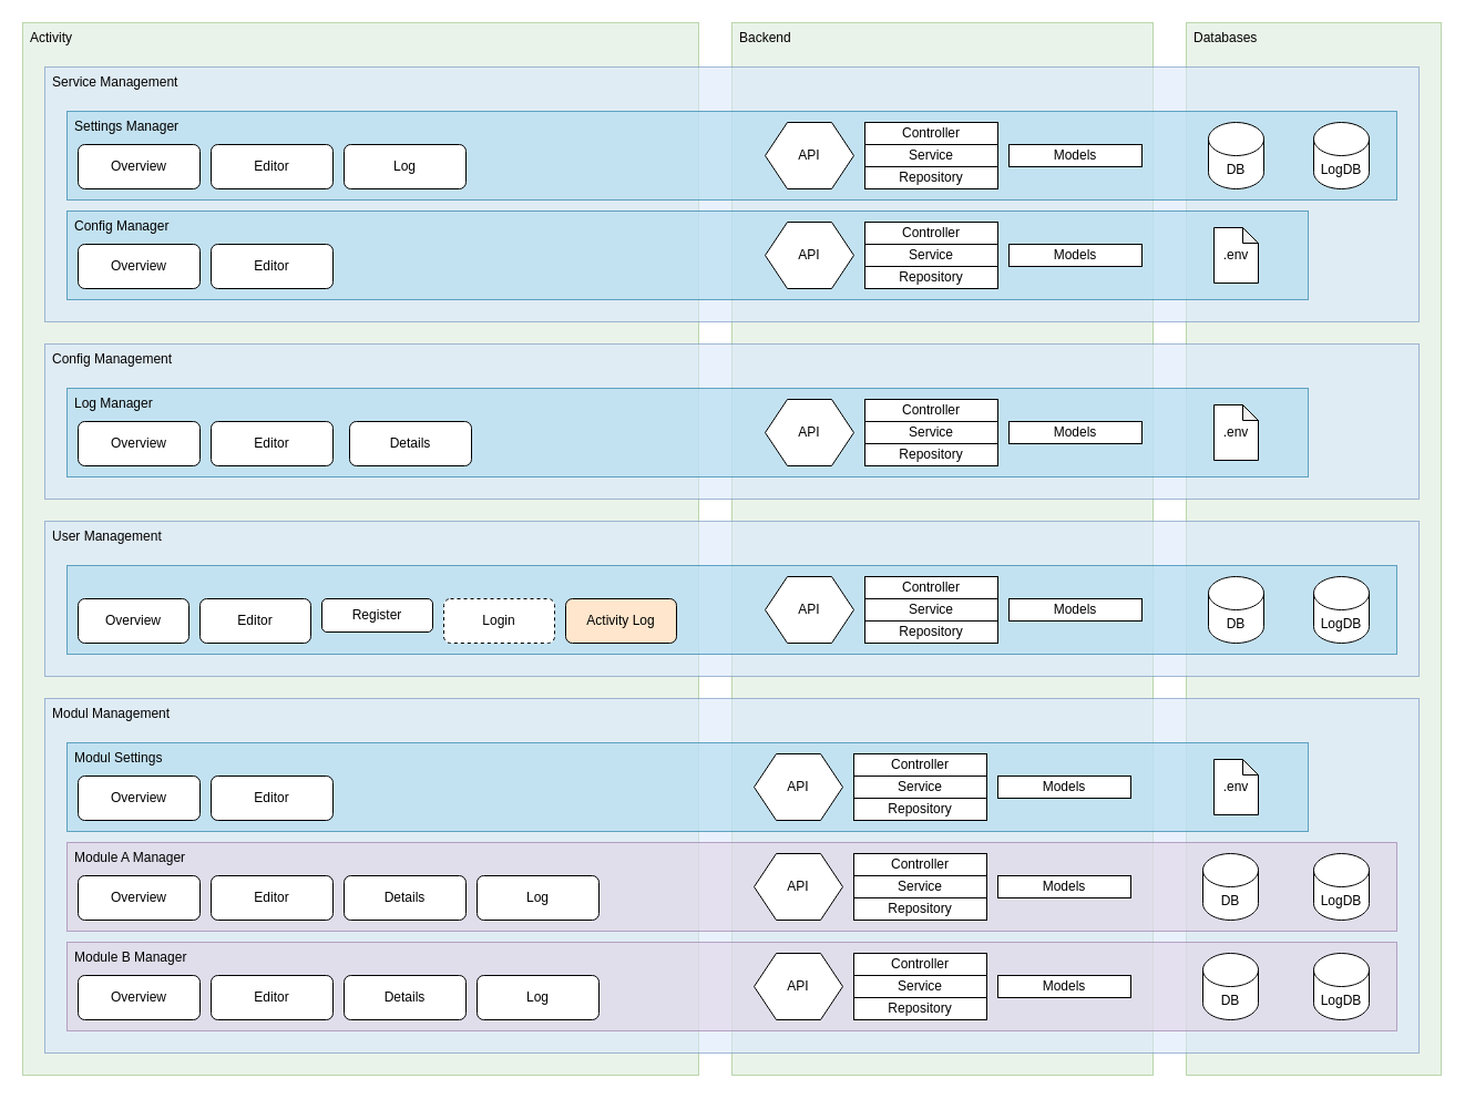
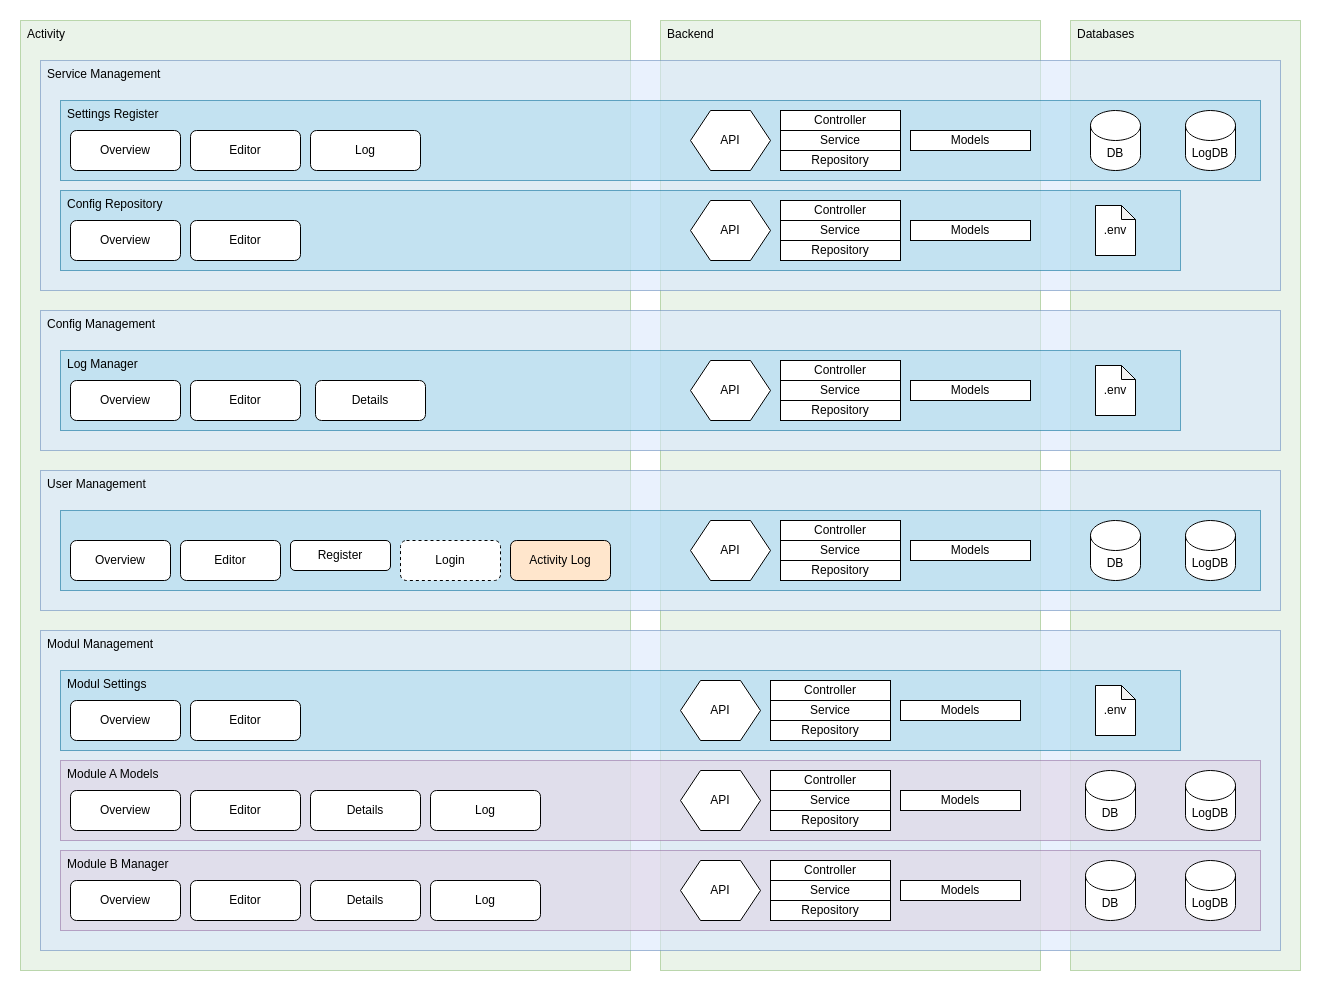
  <mxCell id="0" />
  <mxCell id="1" parent="0" />
  <mxCell id="2" value="Databases" style="rounded=0;whiteSpace=wrap;html=1;align=left;verticalAlign=top;spacingLeft=5;fillColor=#d5e8d4;strokeColor=#82b366;opacity=50;" vertex="1" parent="1"><mxGeometry x="1070" y="20" width="230" height="950" as="geometry" /></mxCell>
  <mxCell id="3" value="Backend" style="rounded=0;whiteSpace=wrap;html=1;align=left;verticalAlign=top;spacingLeft=5;fillColor=#d5e8d4;strokeColor=#82b366;opacity=50;" parent="1" vertex="1"><mxGeometry x="660" y="20" width="380" height="950" as="geometry" /></mxCell>
  <mxCell id="4" value="Activity" style="rounded=0;whiteSpace=wrap;html=1;align=left;verticalAlign=top;spacingLeft=5;fillColor=#d5e8d4;strokeColor=#82b366;opacity=50;" parent="1" vertex="1"><mxGeometry x="20" y="20" width="610" height="950" as="geometry" /></mxCell>
  <mxCell id="5" value="Config Management" style="rounded=0;whiteSpace=wrap;html=1;align=left;verticalAlign=top;spacingLeft=5;fillColor=#dae8fc;strokeColor=#6c8ebf;opacity=60;" vertex="1" parent="1"><mxGeometry x="40" y="310" width="1240" height="140" as="geometry" /></mxCell>
  <mxCell id="6" value="Log Manager" style="rounded=0;whiteSpace=wrap;html=1;align=left;verticalAlign=top;spacingLeft=5;fillColor=#b1ddf0;strokeColor=#10739e;opacity=60;" vertex="1" parent="1"><mxGeometry x="60" y="350" width="1120" height="80" as="geometry" /></mxCell>
  <mxCell id="7" value="Modul Management" style="rounded=0;whiteSpace=wrap;html=1;align=left;verticalAlign=top;spacingLeft=5;fillColor=#dae8fc;strokeColor=#6c8ebf;opacity=60;" parent="1" vertex="1"><mxGeometry x="40" y="630" width="1240" height="320" as="geometry" /></mxCell>
  <mxCell id="8" value="Modul Settings" style="rounded=0;whiteSpace=wrap;html=1;align=left;verticalAlign=top;spacingLeft=5;fillColor=#b1ddf0;strokeColor=#10739e;opacity=60;" parent="1" vertex="1"><mxGeometry x="60" y="670" width="1120" height="80" as="geometry" /></mxCell>
  <mxCell id="9" value="User Management" style="rounded=0;whiteSpace=wrap;html=1;align=left;verticalAlign=top;spacingLeft=5;fillColor=#dae8fc;strokeColor=#6c8ebf;opacity=60;" parent="1" vertex="1"><mxGeometry x="40" y="470" width="1240" height="140" as="geometry" /></mxCell>
  <mxCell id="10" value="Service Management" style="rounded=0;whiteSpace=wrap;html=1;align=left;verticalAlign=top;spacingLeft=5;fillColor=#dae8fc;strokeColor=#6c8ebf;opacity=60;" parent="1" vertex="1"><mxGeometry x="40" y="60" width="1240" height="230" as="geometry" /></mxCell>
- <mxCell id="11" value="Settings Manager" style="rounded=0;whiteSpace=wrap;html=1;align=left;verticalAlign=top;spacingLeft=5;fillColor=#b1ddf0;strokeColor=#10739e;opacity=60;" parent="1" vertex="1"><mxGeometry x="60" y="100" width="1200" height="80" as="geometry" /></mxCell>
- <mxCell id="12" value="Config Manager" style="rounded=0;whiteSpace=wrap;html=1;align=left;verticalAlign=top;spacingLeft=5;fillColor=#b1ddf0;strokeColor=#10739e;opacity=60;" parent="1" vertex="1"><mxGeometry x="60" y="190" width="1120" height="80" as="geometry" /></mxCell>
+ <mxCell id="11" value="Settings Register" style="rounded=0;whiteSpace=wrap;html=1;align=left;verticalAlign=top;spacingLeft=5;fillColor=#b1ddf0;strokeColor=#10739e;opacity=60;" parent="1" vertex="1"><mxGeometry x="60" y="100" width="1200" height="80" as="geometry" /></mxCell>
+ <mxCell id="12" value="Config Repository" style="rounded=0;whiteSpace=wrap;html=1;align=left;verticalAlign=top;spacingLeft=5;fillColor=#b1ddf0;strokeColor=#10739e;opacity=60;" parent="1" vertex="1"><mxGeometry x="60" y="190" width="1120" height="80" as="geometry" /></mxCell>
  <mxCell id="13" value="Overview" style="rounded=1;whiteSpace=wrap;html=1;" parent="1" vertex="1"><mxGeometry x="70" y="130" width="110" height="40" as="geometry" /></mxCell>
  <mxCell id="14" value="Editor" style="rounded=1;whiteSpace=wrap;html=1;" parent="1" vertex="1"><mxGeometry x="190" y="130" width="110" height="40" as="geometry" /></mxCell>
  <mxCell id="15" value="" style="rounded=0;whiteSpace=wrap;html=1;align=left;verticalAlign=top;spacingLeft=5;fillColor=#b1ddf0;strokeColor=#10739e;opacity=60;" parent="1" vertex="1"><mxGeometry x="60" y="510" width="1200" height="80" as="geometry" /></mxCell>
  <mxCell id="16" value="Overview" style="rounded=1;whiteSpace=wrap;html=1;" parent="1" vertex="1"><mxGeometry x="70" y="220" width="110" height="40" as="geometry" /></mxCell>
  <mxCell id="17" value="Editor" style="rounded=1;whiteSpace=wrap;html=1;" parent="1" vertex="1"><mxGeometry x="190" y="220" width="110" height="40" as="geometry" /></mxCell>
  <mxCell id="18" value="Overview" style="rounded=1;whiteSpace=wrap;html=1;" parent="1" vertex="1"><mxGeometry x="70" y="540" width="100" height="40" as="geometry" /></mxCell>
  <mxCell id="19" value="Editor" style="rounded=1;whiteSpace=wrap;html=1;" parent="1" vertex="1"><mxGeometry x="180" y="540" width="100" height="40" as="geometry" /></mxCell>
  <mxCell id="20" value="Register" style="rounded=1;whiteSpace=wrap;html=1;" parent="1" vertex="1"><mxGeometry x="290" y="540" width="100" height="30" as="geometry" /></mxCell>
  <mxCell id="21" value="Login" style="rounded=1;whiteSpace=wrap;html=1;dashed=1;" parent="1" vertex="1"><mxGeometry x="400" y="540" width="100" height="40" as="geometry" /></mxCell>
- <mxCell id="22" value="Module A Manager" style="rounded=0;whiteSpace=wrap;html=1;align=left;verticalAlign=top;spacingLeft=5;fillColor=#e1d5e7;strokeColor=#9673a6;opacity=60;" parent="1" vertex="1"><mxGeometry x="60" y="760" width="1200" height="80" as="geometry" /></mxCell>
+ <mxCell id="22" value="Module A Models" style="rounded=0;whiteSpace=wrap;html=1;align=left;verticalAlign=top;spacingLeft=5;fillColor=#e1d5e7;strokeColor=#9673a6;opacity=60;" parent="1" vertex="1"><mxGeometry x="60" y="760" width="1200" height="80" as="geometry" /></mxCell>
  <mxCell id="23" value="Module B Manager" style="rounded=0;whiteSpace=wrap;html=1;align=left;verticalAlign=top;spacingLeft=5;fillColor=#e1d5e7;strokeColor=#9673a6;opacity=60;" parent="1" vertex="1"><mxGeometry x="60" y="850" width="1200" height="80" as="geometry" /></mxCell>
  <mxCell id="24" value="Models" style="rounded=0;whiteSpace=wrap;html=1;" parent="1" vertex="1"><mxGeometry x="900" y="700" width="120" height="20" as="geometry" /></mxCell>
  <mxCell id="25" value="Controller" style="rounded=0;whiteSpace=wrap;html=1;" parent="1" vertex="1"><mxGeometry x="770" y="680" width="120" height="20" as="geometry" /></mxCell>
  <mxCell id="26" value="Repository" style="rounded=0;whiteSpace=wrap;html=1;" parent="1" vertex="1"><mxGeometry x="770" y="720" width="120" height="20" as="geometry" /></mxCell>
  <mxCell id="27" value="Overview" style="rounded=1;whiteSpace=wrap;html=1;" parent="1" vertex="1"><mxGeometry x="70" y="700" width="110" height="40" as="geometry" /></mxCell>
  <mxCell id="28" value="Editor" style="rounded=1;whiteSpace=wrap;html=1;" parent="1" vertex="1"><mxGeometry x="190" y="700" width="110" height="40" as="geometry" /></mxCell>
  <mxCell id="29" value="API" style="shape=hexagon;perimeter=hexagonPerimeter2;whiteSpace=wrap;html=1;fixedSize=1;" parent="1" vertex="1"><mxGeometry x="680" y="680" width="80" height="60" as="geometry" /></mxCell>
  <mxCell id="30" value="Service" style="rounded=0;whiteSpace=wrap;html=1;" parent="1" vertex="1"><mxGeometry x="770" y="700" width="120" height="20" as="geometry" /></mxCell>
  <mxCell id="31" value="Models" style="rounded=0;whiteSpace=wrap;html=1;" parent="1" vertex="1"><mxGeometry x="910" y="540" width="120" height="20" as="geometry" /></mxCell>
  <mxCell id="32" value="Controller" style="rounded=0;whiteSpace=wrap;html=1;" parent="1" vertex="1"><mxGeometry x="780" y="520" width="120" height="20" as="geometry" /></mxCell>
  <mxCell id="33" value="Repository" style="rounded=0;whiteSpace=wrap;html=1;" parent="1" vertex="1"><mxGeometry x="780" y="560" width="120" height="20" as="geometry" /></mxCell>
  <mxCell id="34" value="API" style="shape=hexagon;perimeter=hexagonPerimeter2;whiteSpace=wrap;html=1;fixedSize=1;" parent="1" vertex="1"><mxGeometry x="690" y="520" width="80" height="60" as="geometry" /></mxCell>
  <mxCell id="35" value="Service" style="rounded=0;whiteSpace=wrap;html=1;" parent="1" vertex="1"><mxGeometry x="780" y="540" width="120" height="20" as="geometry" /></mxCell>
  <mxCell id="36" value="Models" style="rounded=0;whiteSpace=wrap;html=1;" parent="1" vertex="1"><mxGeometry x="910" y="220" width="120" height="20" as="geometry" /></mxCell>
  <mxCell id="37" value="Controller" style="rounded=0;whiteSpace=wrap;html=1;" parent="1" vertex="1"><mxGeometry x="780" y="200" width="120" height="20" as="geometry" /></mxCell>
  <mxCell id="38" value="Repository" style="rounded=0;whiteSpace=wrap;html=1;" parent="1" vertex="1"><mxGeometry x="780" y="240" width="120" height="20" as="geometry" /></mxCell>
  <mxCell id="39" value="API" style="shape=hexagon;perimeter=hexagonPerimeter2;whiteSpace=wrap;html=1;fixedSize=1;" parent="1" vertex="1"><mxGeometry x="690" y="200" width="80" height="60" as="geometry" /></mxCell>
  <mxCell id="40" value="Service" style="rounded=0;whiteSpace=wrap;html=1;" parent="1" vertex="1"><mxGeometry x="780" y="220" width="120" height="20" as="geometry" /></mxCell>
  <mxCell id="41" value="Models" style="rounded=0;whiteSpace=wrap;html=1;" parent="1" vertex="1"><mxGeometry x="910" y="130" width="120" height="20" as="geometry" /></mxCell>
  <mxCell id="42" value="Controller" style="rounded=0;whiteSpace=wrap;html=1;" parent="1" vertex="1"><mxGeometry x="780" y="110" width="120" height="20" as="geometry" /></mxCell>
  <mxCell id="43" value="Repository" style="rounded=0;whiteSpace=wrap;html=1;" parent="1" vertex="1"><mxGeometry x="780" y="150" width="120" height="20" as="geometry" /></mxCell>
  <mxCell id="44" value="API" style="shape=hexagon;perimeter=hexagonPerimeter2;whiteSpace=wrap;html=1;fixedSize=1;" parent="1" vertex="1"><mxGeometry x="690" y="110" width="80" height="60" as="geometry" /></mxCell>
  <mxCell id="45" value="Service" style="rounded=0;whiteSpace=wrap;html=1;" parent="1" vertex="1"><mxGeometry x="780" y="130" width="120" height="20" as="geometry" /></mxCell>
  <mxCell id="46" value="Models" style="rounded=0;whiteSpace=wrap;html=1;" parent="1" vertex="1"><mxGeometry x="900" y="790" width="120" height="20" as="geometry" /></mxCell>
  <mxCell id="47" value="DB" style="shape=cylinder3;whiteSpace=wrap;html=1;boundedLbl=1;backgroundOutline=1;size=15;" parent="1" vertex="1"><mxGeometry x="1085" y="770" width="50" height="60" as="geometry" /></mxCell>
  <mxCell id="48" value="Controller" style="rounded=0;whiteSpace=wrap;html=1;" parent="1" vertex="1"><mxGeometry x="770" y="770" width="120" height="20" as="geometry" /></mxCell>
  <mxCell id="49" value="Repository" style="rounded=0;whiteSpace=wrap;html=1;" parent="1" vertex="1"><mxGeometry x="770" y="810" width="120" height="20" as="geometry" /></mxCell>
  <mxCell id="50" value="API" style="shape=hexagon;perimeter=hexagonPerimeter2;whiteSpace=wrap;html=1;fixedSize=1;" parent="1" vertex="1"><mxGeometry x="680" y="770" width="80" height="60" as="geometry" /></mxCell>
  <mxCell id="51" value="Service" style="rounded=0;whiteSpace=wrap;html=1;" parent="1" vertex="1"><mxGeometry x="770" y="790" width="120" height="20" as="geometry" /></mxCell>
  <mxCell id="52" value="Models" style="rounded=0;whiteSpace=wrap;html=1;" parent="1" vertex="1"><mxGeometry x="900" y="880" width="120" height="20" as="geometry" /></mxCell>
  <mxCell id="53" value="DB" style="shape=cylinder3;whiteSpace=wrap;html=1;boundedLbl=1;backgroundOutline=1;size=15;" parent="1" vertex="1"><mxGeometry x="1085" y="860" width="50" height="60" as="geometry" /></mxCell>
  <mxCell id="54" value="Controller" style="rounded=0;whiteSpace=wrap;html=1;" parent="1" vertex="1"><mxGeometry x="770" y="860" width="120" height="20" as="geometry" /></mxCell>
  <mxCell id="55" value="Repository" style="rounded=0;whiteSpace=wrap;html=1;" parent="1" vertex="1"><mxGeometry x="770" y="900" width="120" height="20" as="geometry" /></mxCell>
  <mxCell id="56" value="API" style="shape=hexagon;perimeter=hexagonPerimeter2;whiteSpace=wrap;html=1;fixedSize=1;" parent="1" vertex="1"><mxGeometry x="680" y="860" width="80" height="60" as="geometry" /></mxCell>
  <mxCell id="57" value="Service" style="rounded=0;whiteSpace=wrap;html=1;" parent="1" vertex="1"><mxGeometry x="770" y="880" width="120" height="20" as="geometry" /></mxCell>
  <mxCell id="58" value="DB" style="shape=cylinder3;whiteSpace=wrap;html=1;boundedLbl=1;backgroundOutline=1;size=15;" parent="1" vertex="1"><mxGeometry x="1090" y="110" width="50" height="60" as="geometry" /></mxCell>
  <mxCell id="59" value="DB" style="shape=cylinder3;whiteSpace=wrap;html=1;boundedLbl=1;backgroundOutline=1;size=15;" parent="1" vertex="1"><mxGeometry x="1090" y="520" width="50" height="60" as="geometry" /></mxCell>
  <mxCell id="60" value=".env" style="shape=note;whiteSpace=wrap;html=1;backgroundOutline=1;darkOpacity=0.05;size=14;" parent="1" vertex="1"><mxGeometry x="1095" y="685" width="40" height="50" as="geometry" /></mxCell>
  <mxCell id="61" value="Log" style="rounded=1;whiteSpace=wrap;html=1;" parent="1" vertex="1"><mxGeometry x="310" y="130" width="110" height="40" as="geometry" /></mxCell>
  <mxCell id="62" value="Details" style="rounded=1;whiteSpace=wrap;html=1;" parent="1" vertex="1"><mxGeometry x="310" y="790" width="110" height="40" as="geometry" /></mxCell>
  <mxCell id="63" value="Overview" style="rounded=1;whiteSpace=wrap;html=1;" parent="1" vertex="1"><mxGeometry x="70" y="790" width="110" height="40" as="geometry" /></mxCell>
  <mxCell id="64" value="Editor" style="rounded=1;whiteSpace=wrap;html=1;" parent="1" vertex="1"><mxGeometry x="190" y="790" width="110" height="40" as="geometry" /></mxCell>
  <mxCell id="65" value="Details" style="rounded=1;whiteSpace=wrap;html=1;" parent="1" vertex="1"><mxGeometry x="310" y="880" width="110" height="40" as="geometry" /></mxCell>
  <mxCell id="66" value="Overview" style="rounded=1;whiteSpace=wrap;html=1;" parent="1" vertex="1"><mxGeometry x="70" y="880" width="110" height="40" as="geometry" /></mxCell>
  <mxCell id="67" value="Editor" style="rounded=1;whiteSpace=wrap;html=1;" parent="1" vertex="1"><mxGeometry x="190" y="880" width="110" height="40" as="geometry" /></mxCell>
  <mxCell id="68" value="Activity Log" style="rounded=1;whiteSpace=wrap;html=1;fillColor=#ffe6cc;" parent="1" vertex="1"><mxGeometry x="510" y="540" width="100" height="40" as="geometry" /></mxCell>
  <mxCell id="69" value="LogDB" style="shape=cylinder3;whiteSpace=wrap;html=1;boundedLbl=1;backgroundOutline=1;size=15;" parent="1" vertex="1"><mxGeometry x="1185" y="110" width="50" height="60" as="geometry" /></mxCell>
  <mxCell id="70" value="LogDB" style="shape=cylinder3;whiteSpace=wrap;html=1;boundedLbl=1;backgroundOutline=1;size=15;" parent="1" vertex="1"><mxGeometry x="1185" y="520" width="50" height="60" as="geometry" /></mxCell>
  <mxCell id="71" value="LogDB" style="shape=cylinder3;whiteSpace=wrap;html=1;boundedLbl=1;backgroundOutline=1;size=15;" parent="1" vertex="1"><mxGeometry x="1185" y="770" width="50" height="60" as="geometry" /></mxCell>
  <mxCell id="72" value="LogDB" style="shape=cylinder3;whiteSpace=wrap;html=1;boundedLbl=1;backgroundOutline=1;size=15;" parent="1" vertex="1"><mxGeometry x="1185" y="860" width="50" height="60" as="geometry" /></mxCell>
  <mxCell id="73" value="Overview" style="rounded=1;whiteSpace=wrap;html=1;" parent="1" vertex="1"><mxGeometry x="70" y="380" width="110" height="40" as="geometry" /></mxCell>
  <mxCell id="74" value="Editor" style="rounded=1;whiteSpace=wrap;html=1;" parent="1" vertex="1"><mxGeometry x="190" y="380" width="110" height="40" as="geometry" /></mxCell>
  <mxCell id="75" value="Models" style="rounded=0;whiteSpace=wrap;html=1;" parent="1" vertex="1"><mxGeometry x="910" y="380" width="120" height="20" as="geometry" /></mxCell>
  <mxCell id="76" value="Controller" style="rounded=0;whiteSpace=wrap;html=1;" parent="1" vertex="1"><mxGeometry x="780" y="360" width="120" height="20" as="geometry" /></mxCell>
  <mxCell id="77" value="Repository" style="rounded=0;whiteSpace=wrap;html=1;" parent="1" vertex="1"><mxGeometry x="780" y="400" width="120" height="20" as="geometry" /></mxCell>
  <mxCell id="78" value="API" style="shape=hexagon;perimeter=hexagonPerimeter2;whiteSpace=wrap;html=1;fixedSize=1;" parent="1" vertex="1"><mxGeometry x="690" y="360" width="80" height="60" as="geometry" /></mxCell>
  <mxCell id="79" value="Service" style="rounded=0;whiteSpace=wrap;html=1;" parent="1" vertex="1"><mxGeometry x="780" y="380" width="120" height="20" as="geometry" /></mxCell>
  <mxCell id="80" value=".env" style="shape=note;whiteSpace=wrap;html=1;backgroundOutline=1;darkOpacity=0.05;size=14;" parent="1" vertex="1"><mxGeometry x="1095" y="205" width="40" height="50" as="geometry" /></mxCell>
  <mxCell id="81" value=".env" style="shape=note;whiteSpace=wrap;html=1;backgroundOutline=1;darkOpacity=0.05;size=14;" parent="1" vertex="1"><mxGeometry x="1095" y="365" width="40" height="50" as="geometry" /></mxCell>
  <mxCell id="82" value="Details" style="rounded=1;whiteSpace=wrap;html=1;" parent="1" vertex="1"><mxGeometry x="315" y="380" width="110" height="40" as="geometry" /></mxCell>
  <mxCell id="83" value="Log" style="rounded=1;whiteSpace=wrap;html=1;" parent="1" vertex="1"><mxGeometry x="430" y="790" width="110" height="40" as="geometry" /></mxCell>
  <mxCell id="84" value="Log" style="rounded=1;whiteSpace=wrap;html=1;" parent="1" vertex="1"><mxGeometry x="430" y="880" width="110" height="40" as="geometry" /></mxCell>
